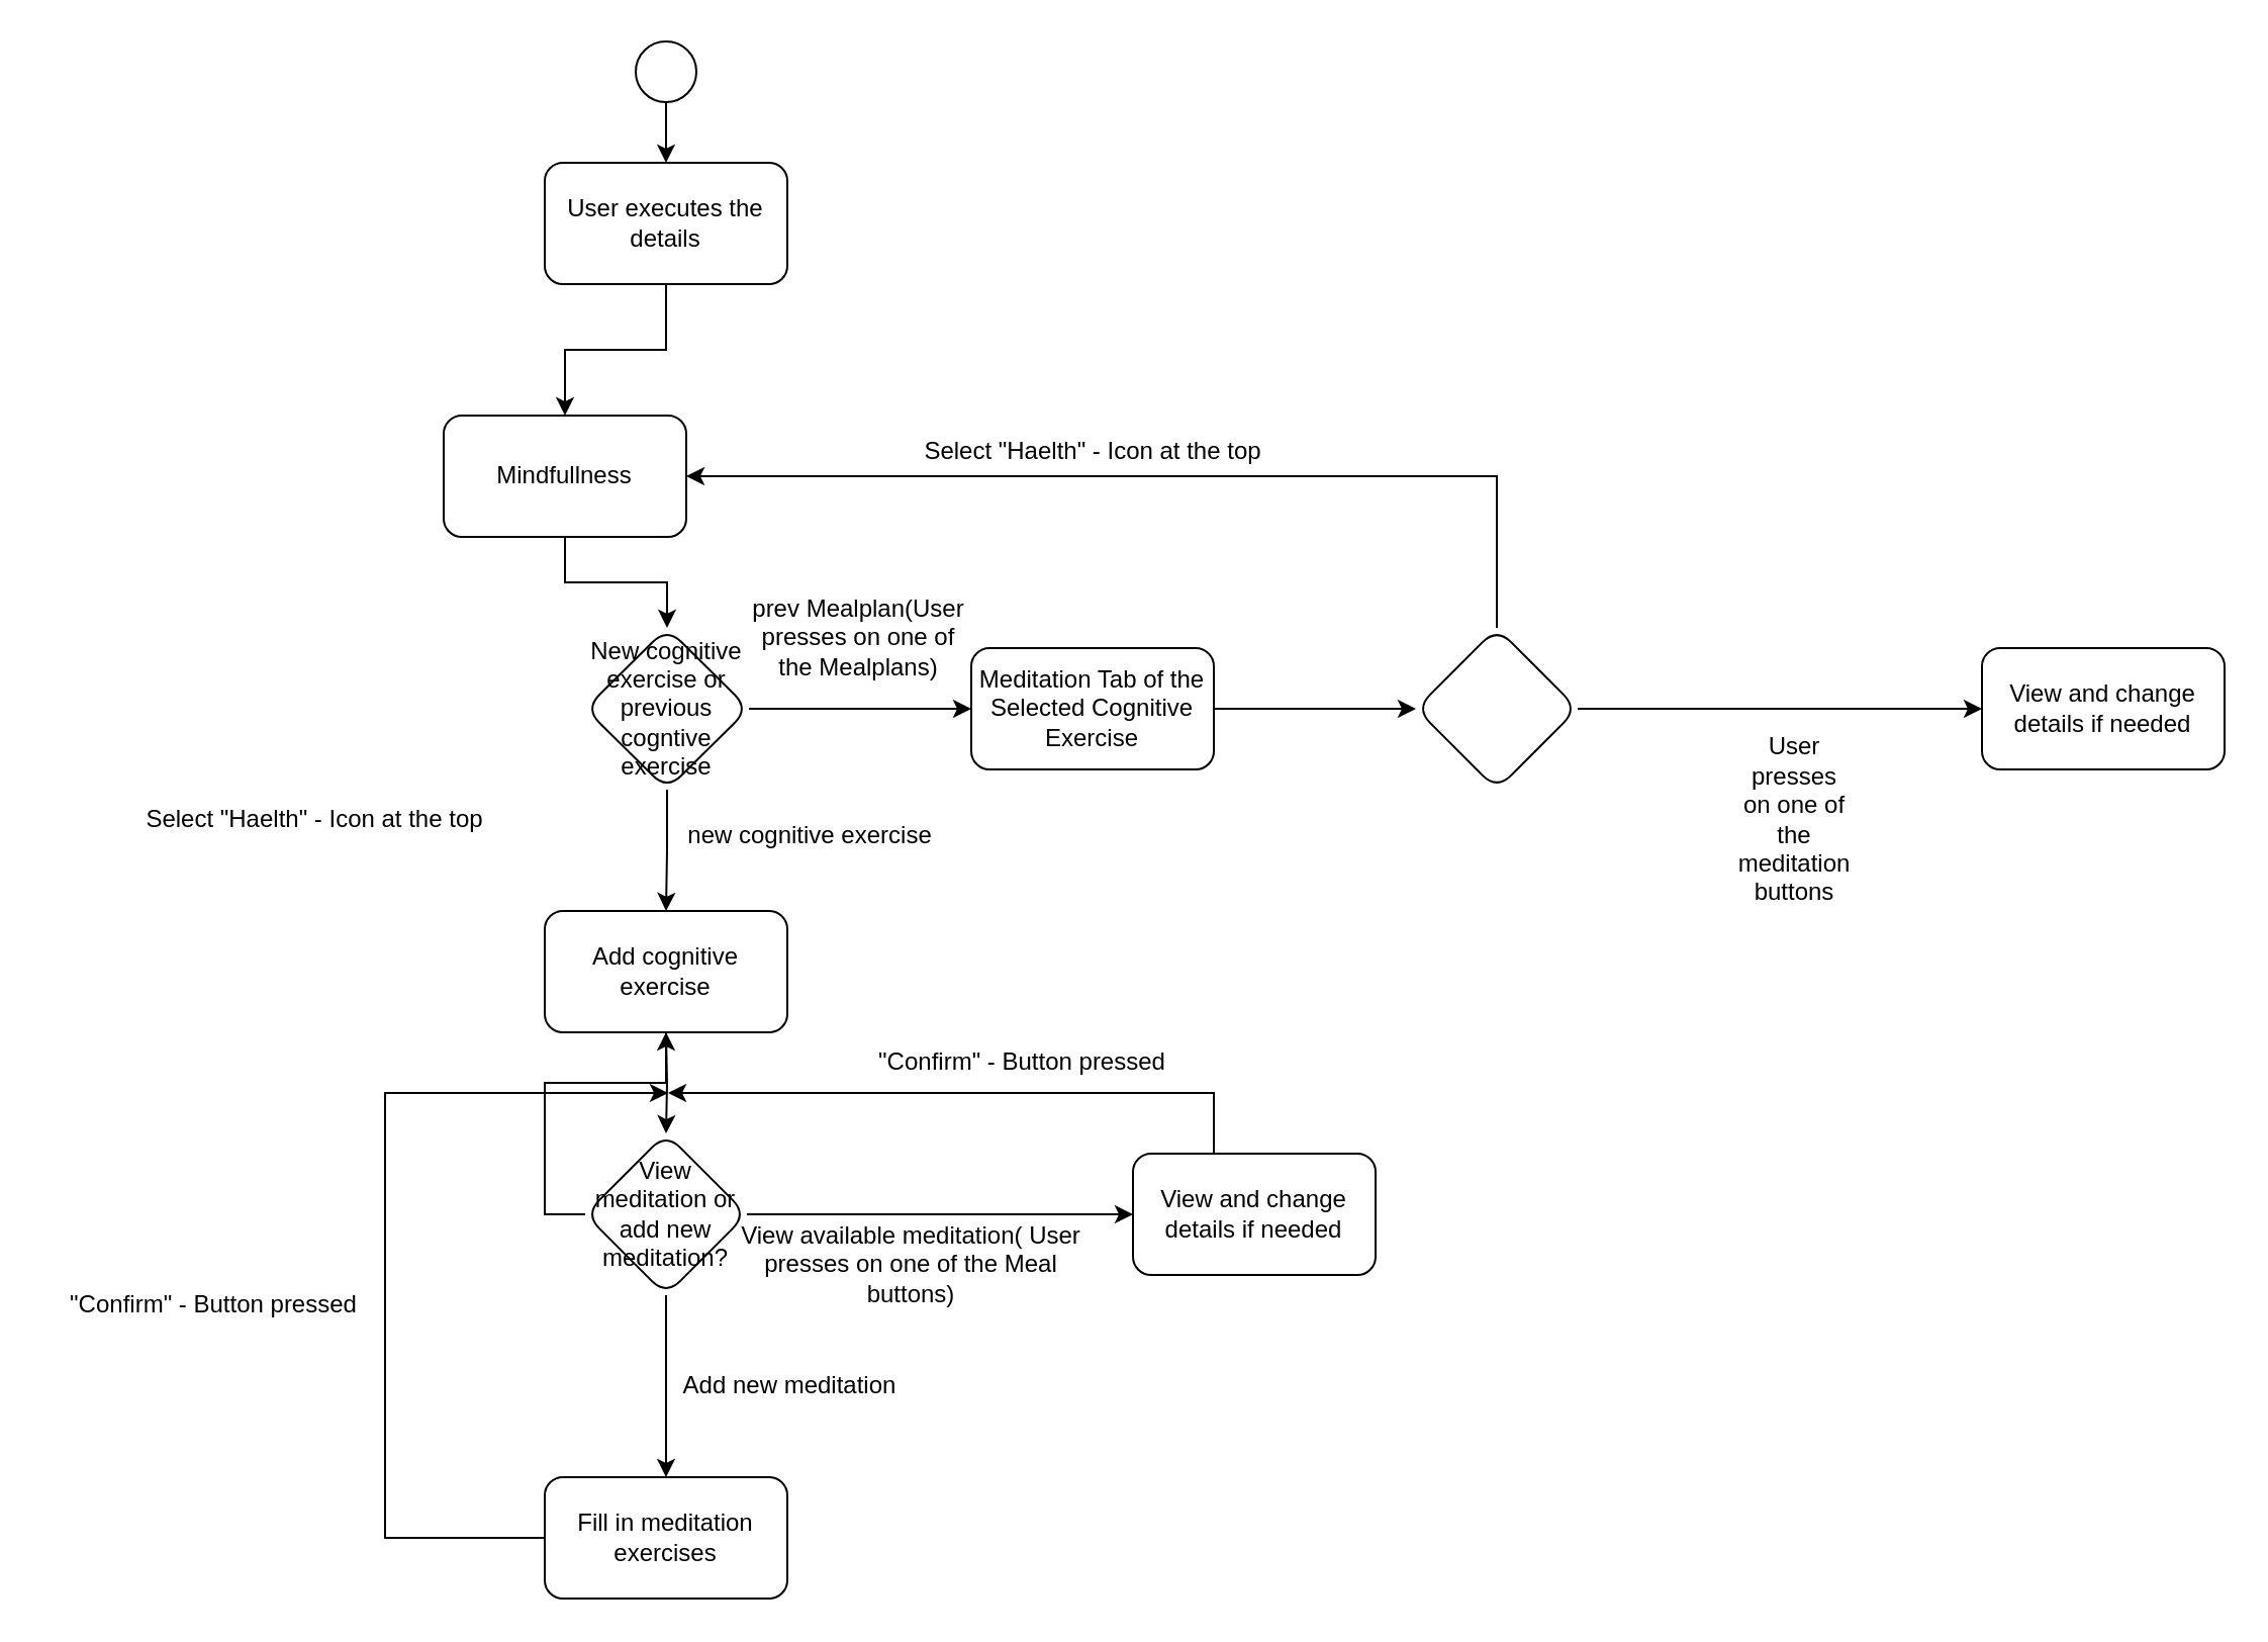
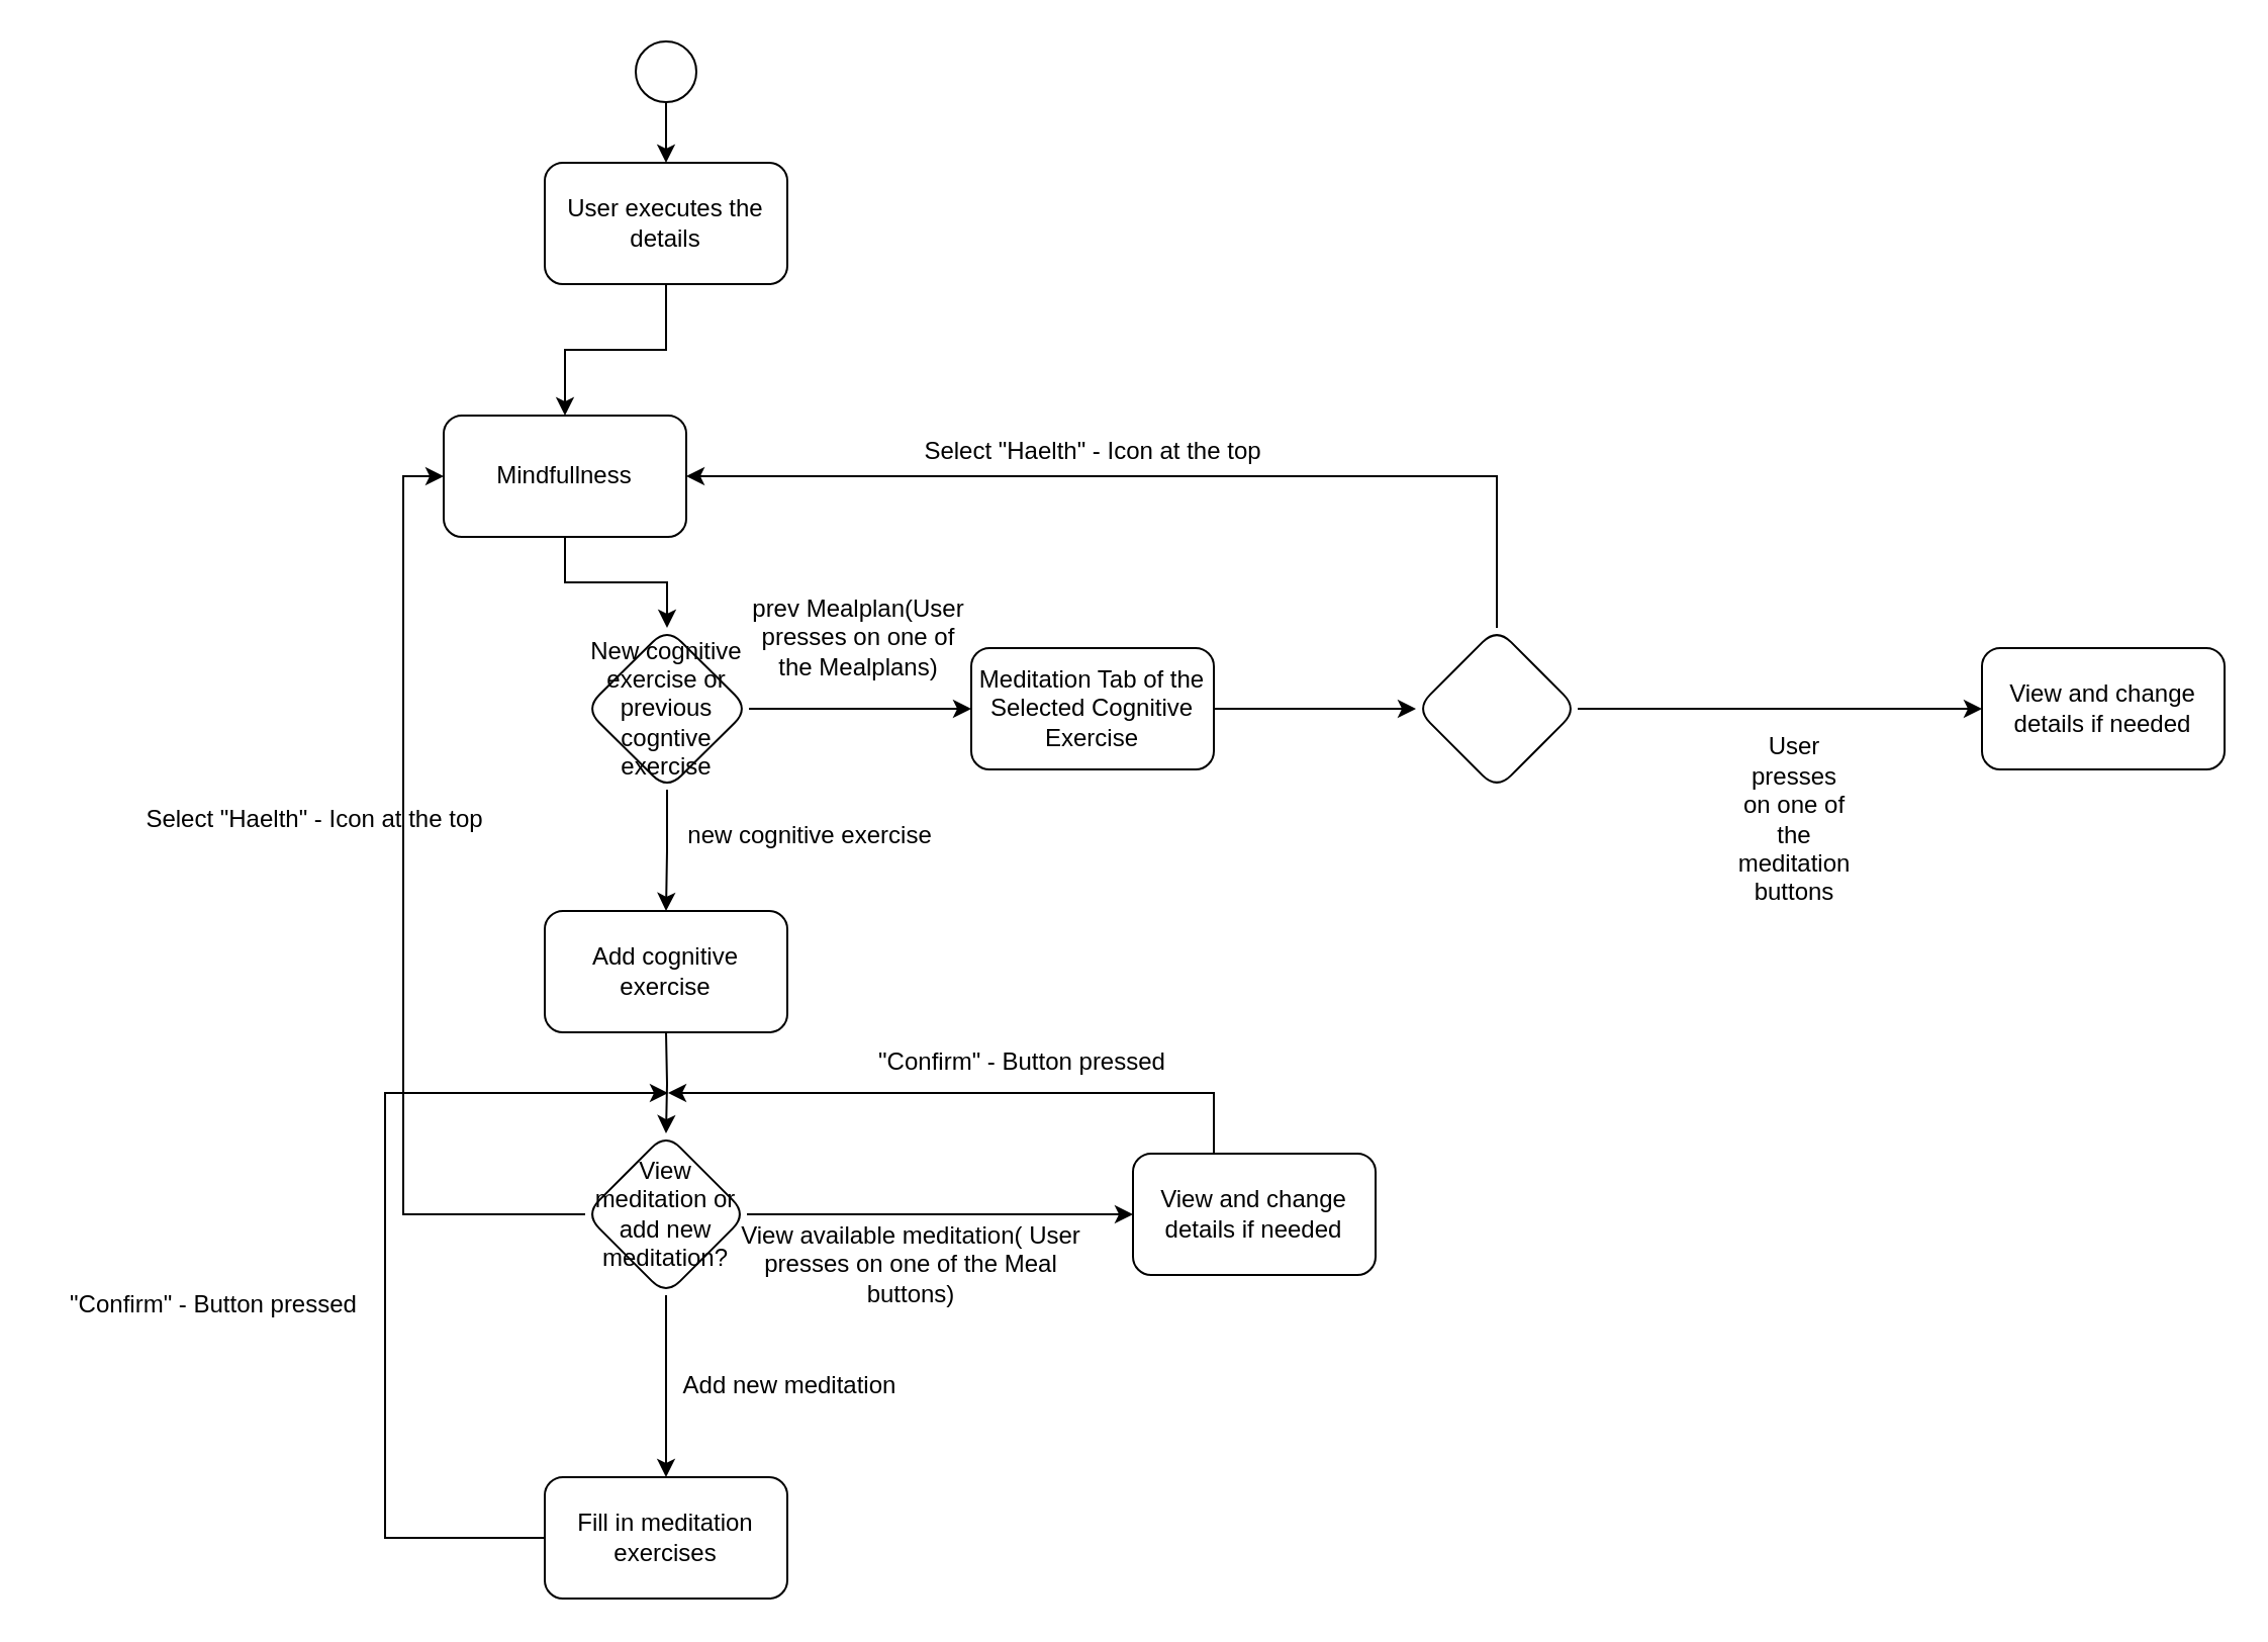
  <mxCell id="0" />
  <mxCell id="1" parent="0" />
  <mxCell id="2" value="" style="ellipse;" vertex="1" parent="1"><mxGeometry x="314" y="20" width="30" height="30" as="geometry" /></mxCell>
  <mxCell id="3" value="" style="edgeStyle=orthogonalEdgeStyle;rounded=0;orthogonalLoop=1;jettySize=auto;html=1;" edge="1" parent="1" source="4" target="7"><mxGeometry relative="1" as="geometry" /></mxCell>
  <mxCell id="4" value="User executes the details" style="rounded=1;whiteSpace=wrap;html=1;" vertex="1" parent="1"><mxGeometry x="269" y="80" width="120" height="60" as="geometry" /></mxCell>
  <mxCell id="5" value="" style="endArrow=classic;html=1;rounded=0;exitX=0.5;exitY=1;exitDx=0;exitDy=0;entryX=0.5;entryY=0;entryDx=0;entryDy=0;" edge="1" parent="1" source="2" target="4"><mxGeometry width="50" height="50" relative="1" as="geometry"><mxPoint x="310" y="270" as="sourcePoint" /><mxPoint x="360" y="220" as="targetPoint" /></mxGeometry></mxCell>
  <mxCell id="6" value="" style="edgeStyle=orthogonalEdgeStyle;rounded=0;orthogonalLoop=1;jettySize=auto;html=1;" edge="1" parent="1" source="7" target="20"><mxGeometry relative="1" as="geometry" /></mxCell>
  <mxCell id="7" value="Mindfullness" style="whiteSpace=wrap;html=1;rounded=1;" vertex="1" parent="1"><mxGeometry x="219" y="205" width="120" height="60" as="geometry" /></mxCell>
  <mxCell id="8" value="" style="edgeStyle=orthogonalEdgeStyle;rounded=0;orthogonalLoop=1;jettySize=auto;html=1;" edge="1" parent="1" target="13"><mxGeometry relative="1" as="geometry"><mxPoint x="329" y="510" as="sourcePoint" /></mxGeometry></mxCell>
  <mxCell id="9" value="Add cognitive exercise" style="whiteSpace=wrap;html=1;rounded=1;" vertex="1" parent="1"><mxGeometry x="269" y="450" width="120" height="60" as="geometry" /></mxCell>
  <mxCell id="10" value="" style="edgeStyle=orthogonalEdgeStyle;rounded=0;orthogonalLoop=1;jettySize=auto;html=1;entryX=0;entryY=0.5;entryDx=0;entryDy=0;" edge="1" parent="1" source="13" target="26"><mxGeometry relative="1" as="geometry"><mxPoint x="520" y="600" as="targetPoint" /></mxGeometry></mxCell>
  <mxCell id="11" value="" style="edgeStyle=orthogonalEdgeStyle;rounded=0;orthogonalLoop=1;jettySize=auto;html=1;" edge="1" parent="1" source="13" target="15"><mxGeometry relative="1" as="geometry" /></mxCell>
- <mxCell id="12" style="edgeStyle=orthogonalEdgeStyle;rounded=0;orthogonalLoop=1;jettySize=auto;html=1;exitX=0;exitY=0.5;exitDx=0;exitDy=0;" edge="1" parent="1" source="13" target="9"><mxGeometry relative="1" as="geometry"><mxPoint x="230" y="220" as="targetPoint" /></mxGeometry></mxCell>
+ <mxCell id="12" style="edgeStyle=orthogonalEdgeStyle;rounded=0;orthogonalLoop=1;jettySize=auto;html=1;exitX=0;exitY=0.5;exitDx=0;exitDy=0;entryX=0;entryY=0.5;entryDx=0;entryDy=0;" edge="1" parent="1" source="13" target="7"><mxGeometry relative="1" as="geometry"><mxPoint x="230" y="220" as="targetPoint" /></mxGeometry></mxCell>
  <mxCell id="13" value="View meditation or add new meditation?" style="rhombus;whiteSpace=wrap;html=1;rounded=1;" vertex="1" parent="1"><mxGeometry x="289" y="560" width="80" height="80" as="geometry" /></mxCell>
  <mxCell id="14" style="edgeStyle=orthogonalEdgeStyle;rounded=0;orthogonalLoop=1;jettySize=auto;html=1;exitX=1;exitY=0.5;exitDx=0;exitDy=0;" edge="1" parent="1" source="15"><mxGeometry relative="1" as="geometry"><mxPoint x="330" y="540" as="targetPoint" /><Array as="points"><mxPoint x="190" y="760" /><mxPoint x="190" y="540" /></Array></mxGeometry></mxCell>
  <mxCell id="15" value="Fill in meditation exercises" style="whiteSpace=wrap;html=1;rounded=1;" vertex="1" parent="1"><mxGeometry x="269" y="730" width="120" height="60" as="geometry" /></mxCell>
  <mxCell id="16" value="View available meditation(&amp;nbsp;&lt;span style=&quot;text-wrap-mode: wrap;&quot;&gt;User presses on one of the Meal buttons)&lt;/span&gt;" style="text;html=1;align=center;verticalAlign=middle;resizable=0;points=[];autosize=1;strokeColor=none;fillColor=none;" vertex="1" parent="1"><mxGeometry x="255" y="610" width="390" height="30" as="geometry" /></mxCell>
  <mxCell id="17" value="Add new meditation" style="text;html=1;align=center;verticalAlign=middle;resizable=0;points=[];autosize=1;strokeColor=none;fillColor=none;" vertex="1" parent="1"><mxGeometry x="325" y="670" width="130" height="30" as="geometry" /></mxCell>
  <mxCell id="18" value="" style="edgeStyle=orthogonalEdgeStyle;rounded=0;orthogonalLoop=1;jettySize=auto;html=1;" edge="1" parent="1" source="20" target="22"><mxGeometry relative="1" as="geometry" /></mxCell>
  <mxCell id="19" value="" style="edgeStyle=orthogonalEdgeStyle;rounded=0;orthogonalLoop=1;jettySize=auto;html=1;" edge="1" parent="1" source="20" target="9"><mxGeometry relative="1" as="geometry" /></mxCell>
  <mxCell id="20" value="New cognitive exercise or previous cogntive exercise" style="rhombus;whiteSpace=wrap;html=1;rounded=1;" vertex="1" parent="1"><mxGeometry x="289" y="310" width="81" height="80" as="geometry" /></mxCell>
  <mxCell id="21" value="" style="edgeStyle=orthogonalEdgeStyle;rounded=0;orthogonalLoop=1;jettySize=auto;html=1;" edge="1" parent="1" source="22" target="34"><mxGeometry relative="1" as="geometry" /></mxCell>
  <mxCell id="22" value="Meditation Tab of the Selected Cognitive Exercise" style="whiteSpace=wrap;html=1;rounded=1;" vertex="1" parent="1"><mxGeometry x="480" y="320" width="120" height="60" as="geometry" /></mxCell>
  <mxCell id="23" value="prev Mealplan(&lt;span style=&quot;text-wrap-mode: wrap;&quot;&gt;User presses on one of the Mealplans&lt;/span&gt;)" style="text;html=1;align=center;verticalAlign=middle;resizable=0;points=[];autosize=1;strokeColor=none;fillColor=none;" vertex="1" parent="1"><mxGeometry x="269" y="300" width="310" height="30" as="geometry" /></mxCell>
  <mxCell id="24" value="new cognitive exercise" style="text;html=1;align=center;verticalAlign=middle;resizable=0;points=[];autosize=1;strokeColor=none;fillColor=none;" vertex="1" parent="1"><mxGeometry x="330" y="398" width="140" height="30" as="geometry" /></mxCell>
  <mxCell id="25" style="edgeStyle=orthogonalEdgeStyle;rounded=0;orthogonalLoop=1;jettySize=auto;html=1;exitX=0.5;exitY=0;exitDx=0;exitDy=0;" edge="1" parent="1" source="26"><mxGeometry relative="1" as="geometry"><mxPoint x="330" y="540" as="targetPoint" /><Array as="points"><mxPoint x="600" y="540" /></Array></mxGeometry></mxCell>
  <mxCell id="26" value="View and change details if needed" style="whiteSpace=wrap;html=1;rounded=1;" vertex="1" parent="1"><mxGeometry x="560" y="570" width="120" height="60" as="geometry" /></mxCell>
  <mxCell id="27" value="View and change details if needed" style="whiteSpace=wrap;html=1;rounded=1;" vertex="1" parent="1"><mxGeometry x="980" y="320" width="120" height="60" as="geometry" /></mxCell>
  <mxCell id="28" value="&quot;Confirm&quot; - Button pressed" style="text;html=1;align=center;verticalAlign=middle;resizable=0;points=[];autosize=1;strokeColor=none;fillColor=none;" vertex="1" parent="1"><mxGeometry x="420" y="510" width="170" height="30" as="geometry" /></mxCell>
  <mxCell id="29" value="Select &quot;Haelth&quot; - Icon at the top" style="text;html=1;align=center;verticalAlign=middle;resizable=0;points=[];autosize=1;strokeColor=none;fillColor=none;" vertex="1" parent="1"><mxGeometry x="60" y="390" width="190" height="30" as="geometry" /></mxCell>
  <mxCell id="30" value="&lt;span style=&quot;text-wrap-mode: wrap;&quot;&gt;User presses on one of the meditation buttons&lt;/span&gt;" style="text;html=1;align=center;verticalAlign=middle;resizable=0;points=[];autosize=1;strokeColor=none;fillColor=none;" vertex="1" parent="1"><mxGeometry x="752" y="390" width="270" height="30" as="geometry" /></mxCell>
  <mxCell id="31" value="&quot;Confirm&quot; - Button pressed" style="text;html=1;align=center;verticalAlign=middle;resizable=0;points=[];autosize=1;strokeColor=none;fillColor=none;" vertex="1" parent="1"><mxGeometry x="20" y="630" width="170" height="30" as="geometry" /></mxCell>
  <mxCell id="32" style="edgeStyle=orthogonalEdgeStyle;rounded=0;orthogonalLoop=1;jettySize=auto;html=1;exitX=1;exitY=0.5;exitDx=0;exitDy=0;entryX=0;entryY=0.5;entryDx=0;entryDy=0;" edge="1" parent="1" source="34" target="27"><mxGeometry relative="1" as="geometry" /></mxCell>
  <mxCell id="33" style="edgeStyle=orthogonalEdgeStyle;rounded=0;orthogonalLoop=1;jettySize=auto;html=1;exitX=0.5;exitY=0;exitDx=0;exitDy=0;entryX=1;entryY=0.5;entryDx=0;entryDy=0;" edge="1" parent="1" source="34" target="7"><mxGeometry relative="1" as="geometry" /></mxCell>
  <mxCell id="34" value="" style="rhombus;whiteSpace=wrap;html=1;rounded=1;" vertex="1" parent="1"><mxGeometry x="700" y="310" width="80" height="80" as="geometry" /></mxCell>
  <mxCell id="35" value="Select &quot;Haelth&quot; - Icon at the top" style="text;html=1;align=center;verticalAlign=middle;resizable=0;points=[];autosize=1;strokeColor=none;fillColor=none;" vertex="1" parent="1"><mxGeometry x="445" y="208" width="190" height="30" as="geometry" /></mxCell>
